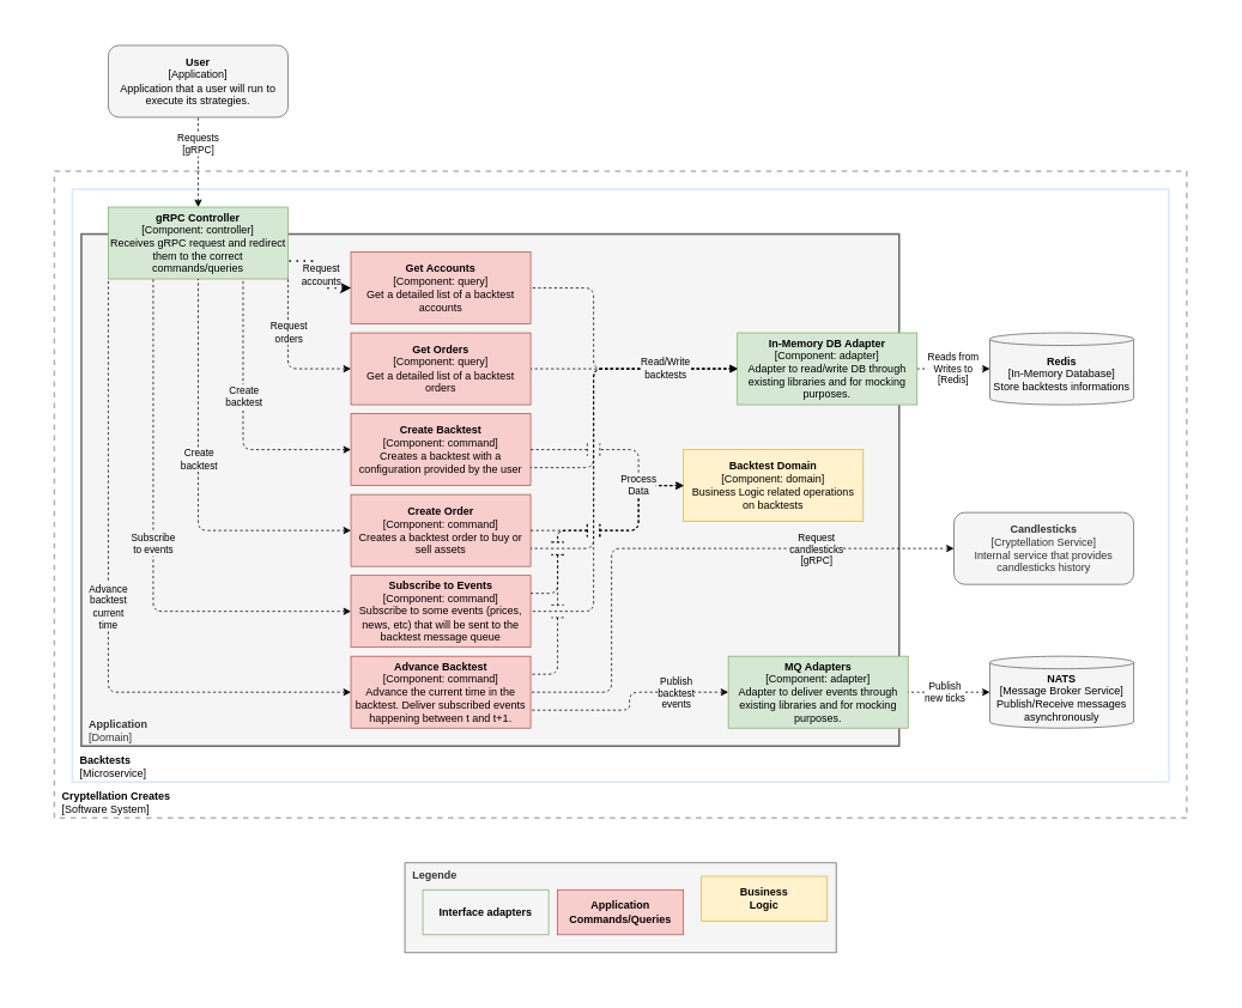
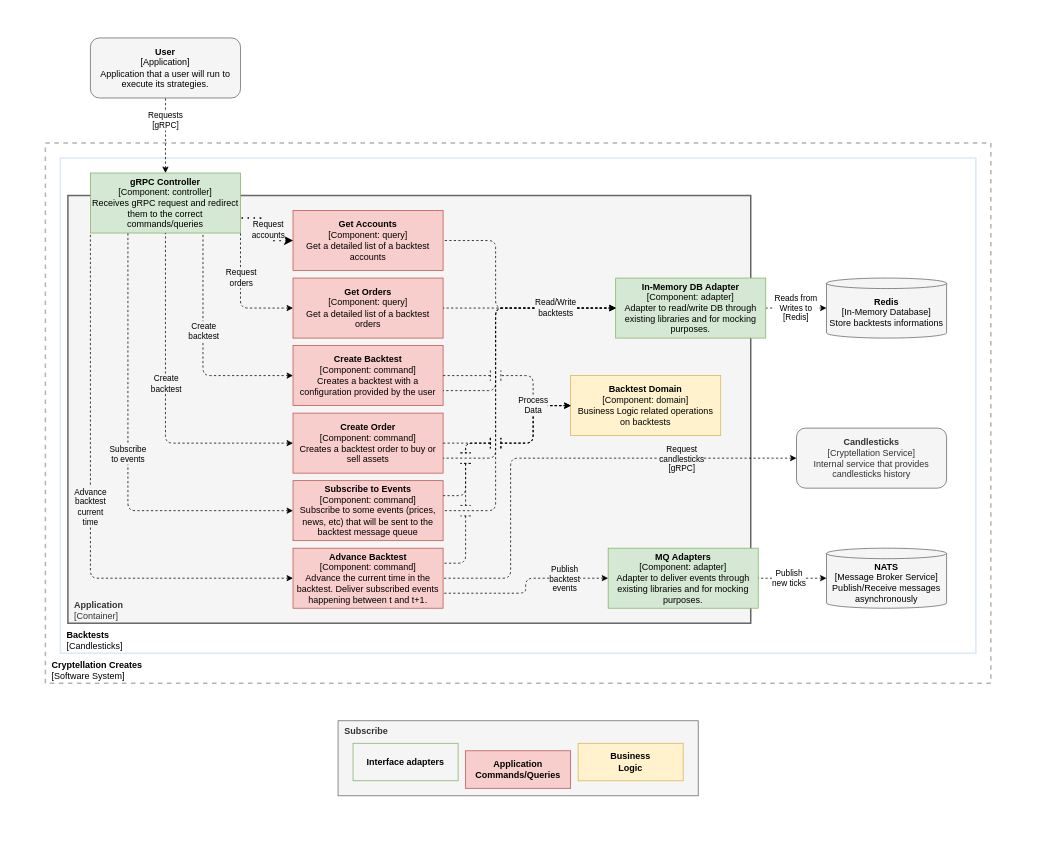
  <mxCell id="0" />
  <mxCell id="1" parent="0" />
  <mxCell id="2" value="" style="rounded=1;whiteSpace=wrap;html=1;labelBackgroundColor=none;strokeColor=none;strokeWidth=2;fillColor=default;" parent="1" vertex="1"><mxGeometry x="20" y="20" width="1340" height="1080" as="geometry" /></mxCell>
  <mxCell id="3" value="&lt;b style=&quot;&quot;&gt;&amp;nbsp; Cryptellation Creates&lt;br&gt;&amp;nbsp;&amp;nbsp;&lt;/b&gt;&lt;span style=&quot;&quot;&gt;[Software System]&lt;/span&gt;" style="rounded=0;whiteSpace=wrap;html=1;fillColor=none;dashed=1;strokeWidth=2;strokeColor=#B3B3B3;align=left;verticalAlign=bottom;" parent="1" vertex="1"><mxGeometry x="60" y="190" width="1260" height="720" as="geometry" /></mxCell>
- <mxCell id="4" value="&amp;nbsp; &lt;b&gt;Backtests&lt;/b&gt;&lt;br&gt;&amp;nbsp; [Microservice]" style="rounded=0;whiteSpace=wrap;html=1;labelBackgroundColor=none;strokeColor=#DAE8FC;strokeWidth=2;fillColor=none;verticalAlign=bottom;align=left;" parent="1" vertex="1"><mxGeometry x="80" y="210" width="1220" height="660" as="geometry" /></mxCell>
- <mxCell id="5" value="&amp;nbsp; &lt;b&gt;Application&lt;/b&gt;&lt;br&gt;&amp;nbsp; [Domain]" style="rounded=0;whiteSpace=wrap;html=1;labelBackgroundColor=none;strokeColor=#666666;strokeWidth=2;fillColor=#f5f5f5;verticalAlign=bottom;align=left;fontColor=#333333;" parent="1" vertex="1"><mxGeometry x="90" y="260" width="910" height="570" as="geometry" /></mxCell>
+ <mxCell id="4" value="&amp;nbsp; &lt;b&gt;Backtests&lt;/b&gt;&lt;br&gt;&amp;nbsp; [Candlesticks]" style="rounded=0;whiteSpace=wrap;html=1;labelBackgroundColor=none;strokeColor=#DAE8FC;strokeWidth=2;fillColor=none;verticalAlign=bottom;align=left;" parent="1" vertex="1"><mxGeometry x="80" y="210" width="1220" height="660" as="geometry" /></mxCell>
+ <mxCell id="5" value="&amp;nbsp; &lt;b&gt;Application&lt;/b&gt;&lt;br&gt;&amp;nbsp; [Container]" style="rounded=0;whiteSpace=wrap;html=1;labelBackgroundColor=none;strokeColor=#666666;strokeWidth=2;fillColor=#f5f5f5;verticalAlign=bottom;align=left;fontColor=#333333;" parent="1" vertex="1"><mxGeometry x="90" y="260" width="910" height="570" as="geometry" /></mxCell>
  <mxCell id="6" value="&lt;b&gt;gRPC Controller&lt;/b&gt;&lt;br&gt;[Component: controller]&lt;br&gt;Receives gRPC request and redirect them to the correct commands/queries" style="rounded=0;whiteSpace=wrap;html=1;fillColor=#d5e8d4;strokeColor=#82b366;" parent="1" vertex="1"><mxGeometry x="120" y="230" width="200" height="80" as="geometry" /></mxCell>
  <mxCell id="7" value="&lt;b style=&quot;color: rgb(0 , 0 , 0)&quot;&gt;Redis&lt;/b&gt;&lt;br style=&quot;color: rgb(0 , 0 , 0)&quot;&gt;&lt;span style=&quot;color: rgb(0 , 0 , 0)&quot;&gt;[In-Memory Database]&lt;/span&gt;&lt;br style=&quot;color: rgb(0 , 0 , 0)&quot;&gt;&lt;span style=&quot;color: rgb(0 , 0 , 0)&quot;&gt;Store backtests informations&lt;/span&gt;" style="shape=cylinder3;whiteSpace=wrap;html=1;boundedLbl=1;backgroundOutline=1;size=7;fillColor=#f5f5f5;strokeColor=#666666;fontColor=#333333;" parent="1" vertex="1"><mxGeometry x="1101" y="370" width="160" height="80" as="geometry" /></mxCell>
  <mxCell id="8" value="&lt;b&gt;Candlesticks&lt;/b&gt;&lt;br style=&quot;color: rgb(51 , 51 , 51)&quot;&gt;&lt;span style=&quot;color: rgb(51 , 51 , 51)&quot;&gt;[Cryptellation Service]&lt;/span&gt;&lt;br style=&quot;color: rgb(51 , 51 , 51)&quot;&gt;Internal service that provides candlesticks history" style="rounded=1;whiteSpace=wrap;html=1;fillColor=#f5f5f5;fontColor=#333333;strokeColor=#666666;" parent="1" vertex="1"><mxGeometry x="1061" y="570" width="200" height="80" as="geometry" /></mxCell>
  <mxCell id="9" value="&lt;font face=&quot;helvetica&quot;&gt;Reads from&lt;br&gt;Writes to&lt;br&gt;[Redis]&lt;br&gt;&lt;/font&gt;" style="endArrow=none;dashed=1;html=1;exitX=0;exitY=0.5;exitDx=0;exitDy=0;entryX=1;entryY=0.5;entryDx=0;entryDy=0;edgeStyle=orthogonalEdgeStyle;startArrow=classic;startFill=1;exitPerimeter=0;" parent="1" source="7" target="12" edge="1"><mxGeometry width="50" height="50" relative="1" as="geometry"><mxPoint x="280" y="570" as="sourcePoint" /><mxPoint x="280" y="440" as="targetPoint" /><mxPoint as="offset" /></mxGeometry></mxCell>
  <mxCell id="10" value="&lt;b style=&quot;color: rgb(0 , 0 , 0) ; font-family: &amp;#34;helvetica&amp;#34; ; font-size: 12px ; font-style: normal ; letter-spacing: normal ; text-align: center ; text-indent: 0px ; text-transform: none ; word-spacing: 0px&quot;&gt;User&lt;/b&gt;&lt;br style=&quot;color: rgb(0 , 0 , 0) ; font-family: &amp;#34;helvetica&amp;#34; ; font-size: 12px ; font-style: normal ; font-weight: 400 ; letter-spacing: normal ; text-align: center ; text-indent: 0px ; text-transform: none ; word-spacing: 0px&quot;&gt;&lt;span style=&quot;color: rgb(0 , 0 , 0) ; font-family: &amp;#34;helvetica&amp;#34; ; font-size: 12px ; font-style: normal ; font-weight: 400 ; letter-spacing: normal ; text-align: center ; text-indent: 0px ; text-transform: none ; word-spacing: 0px ; display: inline ; float: none&quot;&gt;[Application]&lt;/span&gt;&lt;br style=&quot;color: rgb(0 , 0 , 0) ; font-family: &amp;#34;helvetica&amp;#34; ; font-size: 12px ; font-style: normal ; font-weight: 400 ; letter-spacing: normal ; text-align: center ; text-indent: 0px ; text-transform: none ; word-spacing: 0px&quot;&gt;&lt;span style=&quot;color: rgb(0 , 0 , 0) ; font-family: &amp;#34;helvetica&amp;#34; ; font-size: 12px ; font-style: normal ; font-weight: 400 ; letter-spacing: normal ; text-align: center ; text-indent: 0px ; text-transform: none ; word-spacing: 0px ; display: inline ; float: none&quot;&gt;Application that a user will run to execute its strategies.&lt;/span&gt;" style="rounded=1;whiteSpace=wrap;html=1;strokeColor=#666666;strokeWidth=1;fillColor=#f5f5f5;fontColor=#333333;" parent="1" vertex="1"><mxGeometry x="120" y="50" width="200" height="80" as="geometry" /></mxCell>
  <mxCell id="11" value="&lt;span style=&quot;font-family: &amp;#34;helvetica&amp;#34;&quot;&gt;Requests&lt;/span&gt;&lt;br style=&quot;font-family: &amp;#34;helvetica&amp;#34;&quot;&gt;&lt;span style=&quot;font-family: &amp;#34;helvetica&amp;#34;&quot;&gt;[gRPC]&lt;/span&gt;&lt;font face=&quot;helvetica&quot;&gt;&lt;br&gt;&lt;/font&gt;" style="endArrow=none;dashed=1;html=1;entryX=0.5;entryY=1;entryDx=0;entryDy=0;edgeStyle=orthogonalEdgeStyle;startArrow=classic;startFill=1;exitX=0.5;exitY=0;exitDx=0;exitDy=0;" parent="1" source="6" target="10" edge="1"><mxGeometry x="0.4" width="50" height="50" relative="1" as="geometry"><mxPoint x="220" y="230" as="sourcePoint" /><mxPoint x="330" y="300" as="targetPoint" /><mxPoint as="offset" /></mxGeometry></mxCell>
  <mxCell id="12" value="&lt;b&gt;In-Memory DB Adapter&lt;/b&gt;&lt;br&gt;[Component: adapter]&lt;br&gt;Adapter to read/write DB through existing libraries and for mocking purposes." style="rounded=0;whiteSpace=wrap;html=1;fillColor=#d5e8d4;strokeColor=#82b366;" parent="1" vertex="1"><mxGeometry x="820" y="370" width="200" height="80" as="geometry" /></mxCell>
  <mxCell id="13" value="&lt;b&gt;Create Backtest&lt;/b&gt;&lt;br&gt;[Component: command]&lt;br&gt;Creates a backtest with a configuration provided by the user" style="rounded=0;whiteSpace=wrap;html=1;fillColor=#f8cecc;strokeColor=#b85450;" parent="1" vertex="1"><mxGeometry x="390" y="460" width="200" height="80" as="geometry" /></mxCell>
- <mxCell id="14" value="&lt;b&gt;&amp;nbsp; Legende&lt;/b&gt;" style="rounded=0;whiteSpace=wrap;html=1;fillColor=#f5f5f5;fontColor=#333333;strokeColor=#666666;align=left;verticalAlign=top;" parent="1" vertex="1"><mxGeometry x="450" y="960" width="480" height="100" as="geometry" /></mxCell>
+ <mxCell id="14" value="&lt;b&gt;&amp;nbsp; Subscribe&lt;/b&gt;" style="rounded=0;whiteSpace=wrap;html=1;fillColor=#f5f5f5;fontColor=#333333;strokeColor=#666666;align=left;verticalAlign=top;" parent="1" vertex="1"><mxGeometry x="450" y="960" width="480" height="100" as="geometry" /></mxCell>
  <mxCell id="15" value="&lt;b&gt;Interface adapters&lt;/b&gt;" style="rounded=0;whiteSpace=wrap;html=1;fillColor=#f5f5f5;strokeColor=#82b366;" parent="1" vertex="1"><mxGeometry x="470" y="990" width="140" height="50" as="geometry" /></mxCell>
- <mxCell id="16" value="&lt;b&gt;Business&lt;br&gt;Logic&lt;br&gt;&lt;/b&gt;" style="rounded=0;whiteSpace=wrap;html=1;fillColor=#fff2cc;strokeColor=#d6b656;" parent="1" vertex="1"><mxGeometry x="780" y="975" width="140" height="50" as="geometry" /></mxCell>
- <mxCell id="17" value="&lt;b&gt;Application&lt;br&gt;Commands/Queries&lt;br&gt;&lt;/b&gt;" style="rounded=0;whiteSpace=wrap;html=1;fillColor=#f8cecc;strokeColor=#b85450;" parent="1" vertex="1"><mxGeometry x="620" y="990" width="140" height="50" as="geometry" /></mxCell>
+ <mxCell id="16" value="&lt;b&gt;Business&lt;br&gt;Logic&lt;br&gt;&lt;/b&gt;" style="rounded=0;whiteSpace=wrap;html=1;fillColor=#fff2cc;strokeColor=#d6b656;" parent="1" vertex="1"><mxGeometry x="770" y="990" width="140" height="50" as="geometry" /></mxCell>
+ <mxCell id="17" value="&lt;b&gt;Application&lt;br&gt;Commands/Queries&lt;br&gt;&lt;/b&gt;" style="rounded=0;whiteSpace=wrap;html=1;fillColor=#f8cecc;strokeColor=#b85450;" parent="1" vertex="1"><mxGeometry x="620" y="1000" width="140" height="50" as="geometry" /></mxCell>
  <mxCell id="18" value="&lt;b&gt;MQ Adapters&lt;/b&gt;&lt;br&gt;[Component: adapter]&lt;br&gt;Adapter to deliver events through existing libraries and for mocking purposes." style="rounded=0;whiteSpace=wrap;html=1;fillColor=#d5e8d4;strokeColor=#82b366;" parent="1" vertex="1"><mxGeometry x="810" y="730" width="200" height="80" as="geometry" /></mxCell>
  <mxCell id="19" value="&lt;b style=&quot;color: rgb(0 , 0 , 0)&quot;&gt;NATS&lt;/b&gt;&lt;br style=&quot;color: rgb(0 , 0 , 0)&quot;&gt;&lt;span style=&quot;color: rgb(0 , 0 , 0)&quot;&gt;[Message Broker Service]&lt;/span&gt;&lt;br style=&quot;color: rgb(0 , 0 , 0)&quot;&gt;&lt;span style=&quot;color: rgb(0 , 0 , 0)&quot;&gt;Publish/Receive messages asynchronously&lt;/span&gt;" style="shape=cylinder3;whiteSpace=wrap;html=1;boundedLbl=1;backgroundOutline=1;size=7;fillColor=#f5f5f5;strokeColor=#666666;fontColor=#333333;" parent="1" vertex="1"><mxGeometry x="1101" y="730" width="160" height="80" as="geometry" /></mxCell>
  <mxCell id="20" value="&lt;font face=&quot;helvetica&quot;&gt;Publish&lt;br&gt;new ticks&lt;br&gt;&lt;/font&gt;" style="endArrow=none;dashed=1;html=1;entryX=1;entryY=0.5;entryDx=0;entryDy=0;edgeStyle=orthogonalEdgeStyle;startArrow=classic;startFill=1;labelBackgroundColor=#FFFFFF;" parent="1" source="19" target="18" edge="1"><mxGeometry x="0.091" width="50" height="50" relative="1" as="geometry"><mxPoint x="440" y="780" as="sourcePoint" /><mxPoint x="210" y="685" as="targetPoint" /><mxPoint as="offset" /></mxGeometry></mxCell>
  <mxCell id="21" value="&lt;b&gt;Advance Backtest&lt;/b&gt;&lt;br&gt;[Component: command]&lt;br&gt;Advance the current time in the backtest. Deliver subscribed events happening between t and t+1." style="rounded=0;whiteSpace=wrap;html=1;fillColor=#f8cecc;strokeColor=#b85450;" parent="1" vertex="1"><mxGeometry x="390" y="730" width="200" height="80" as="geometry" /></mxCell>
  <mxCell id="22" value="&lt;b&gt;Create Order&lt;/b&gt;&lt;br&gt;[Component: command]&lt;br&gt;Creates a backtest order to buy or sell assets" style="rounded=0;whiteSpace=wrap;html=1;fillColor=#f8cecc;strokeColor=#b85450;" parent="1" vertex="1"><mxGeometry x="390" y="550" width="200" height="80" as="geometry" /></mxCell>
  <mxCell id="23" value="&lt;b&gt;Subscribe to Events&lt;/b&gt;&lt;br&gt;[Component: command]&lt;br&gt;Subscribe to some events (prices, news, etc) that will be sent to the backtest message queue" style="rounded=0;whiteSpace=wrap;html=1;fillColor=#f8cecc;strokeColor=#b85450;" parent="1" vertex="1"><mxGeometry x="390" y="640" width="200" height="80" as="geometry" /></mxCell>
  <mxCell id="24" value="&lt;b&gt;Get Accounts&lt;/b&gt;&lt;br&gt;[Component: query]&lt;br&gt;Get a detailed list of a backtest accounts" style="rounded=0;whiteSpace=wrap;html=1;fillColor=#f8cecc;strokeColor=#b85450;" parent="1" vertex="1"><mxGeometry x="390" y="280" width="200" height="80" as="geometry" /></mxCell>
  <mxCell id="25" value="&lt;b&gt;Get Orders&lt;/b&gt;&lt;br&gt;[Component: query]&lt;br&gt;Get a detailed list of a backtest orders" style="rounded=0;whiteSpace=wrap;html=1;fillColor=#f8cecc;strokeColor=#b85450;" parent="1" vertex="1"><mxGeometry x="390" y="370" width="200" height="80" as="geometry" /></mxCell>
  <mxCell id="26" value="" style="endArrow=none;dashed=1;html=1;strokeWidth=1;edgeStyle=orthogonalEdgeStyle;startArrow=classic;startFill=1;entryX=1;entryY=1;entryDx=0;entryDy=0;exitX=0;exitY=0.5;exitDx=0;exitDy=0;labelBackgroundColor=#F5F5F5;" parent="1" source="25" target="6" edge="1"><mxGeometry width="50" height="50" relative="1" as="geometry"><mxPoint x="380" y="330" as="sourcePoint" /><mxPoint x="330" y="300" as="targetPoint" /></mxGeometry></mxCell>
  <mxCell id="27" value="Request&lt;br&gt;orders" style="edgeLabel;html=1;align=center;verticalAlign=middle;resizable=0;points=[];labelBackgroundColor=#F5F5F5;" parent="26" vertex="1" connectable="0"><mxGeometry x="-0.004" y="-1" relative="1" as="geometry"><mxPoint x="-1" y="-26" as="offset" /></mxGeometry></mxCell>
  <mxCell id="28" value="" style="endArrow=none;dashed=1;html=1;dashPattern=1 3;strokeWidth=2;edgeStyle=orthogonalEdgeStyle;startArrow=classic;startFill=1;entryX=1;entryY=0.75;entryDx=0;entryDy=0;exitX=0;exitY=0.5;exitDx=0;exitDy=0;labelBackgroundColor=#F5F5F5;" parent="1" source="24" target="6" edge="1"><mxGeometry width="50" height="50" relative="1" as="geometry"><mxPoint x="380" y="420" as="sourcePoint" /><mxPoint x="330" y="320" as="targetPoint" /></mxGeometry></mxCell>
  <mxCell id="29" value="Request&lt;br&gt;accounts" style="edgeLabel;html=1;align=center;verticalAlign=middle;resizable=0;points=[];labelBackgroundColor=#F5F5F5;" parent="28" vertex="1" connectable="0"><mxGeometry x="-0.004" y="-1" relative="1" as="geometry"><mxPoint as="offset" /></mxGeometry></mxCell>
  <mxCell id="30" value="" style="endArrow=none;dashed=1;html=1;strokeWidth=1;edgeStyle=orthogonalEdgeStyle;startArrow=classic;startFill=1;entryX=1;entryY=0.5;entryDx=0;entryDy=0;labelBackgroundColor=#F5F5F5;exitX=0;exitY=0.5;exitDx=0;exitDy=0;" parent="1" source="12" target="24" edge="1"><mxGeometry width="50" height="50" relative="1" as="geometry"><mxPoint x="830" y="420" as="sourcePoint" /><mxPoint x="600" y="420" as="targetPoint" /><Array as="points"><mxPoint x="660" y="410" /><mxPoint x="660" y="320" /></Array></mxGeometry></mxCell>
  <mxCell id="31" value="" style="endArrow=none;dashed=1;html=1;strokeWidth=1;edgeStyle=orthogonalEdgeStyle;startArrow=classic;startFill=1;entryX=0.75;entryY=1;entryDx=0;entryDy=0;exitX=0;exitY=0.5;exitDx=0;exitDy=0;labelBackgroundColor=#F5F5F5;" parent="1" source="13" target="6" edge="1"><mxGeometry width="50" height="50" relative="1" as="geometry"><mxPoint x="400" y="420" as="sourcePoint" /><mxPoint x="330" y="320" as="targetPoint" /></mxGeometry></mxCell>
  <mxCell id="32" value="Create&lt;br&gt;backtest" style="edgeLabel;html=1;align=center;verticalAlign=middle;resizable=0;points=[];labelBackgroundColor=#F5F5F5;" parent="31" vertex="1" connectable="0"><mxGeometry x="-0.004" y="-1" relative="1" as="geometry"><mxPoint x="-1" y="-26" as="offset" /></mxGeometry></mxCell>
  <mxCell id="33" value="" style="endArrow=none;dashed=1;html=1;strokeWidth=1;edgeStyle=orthogonalEdgeStyle;startArrow=classic;startFill=1;entryX=0.5;entryY=1;entryDx=0;entryDy=0;exitX=0;exitY=0.5;exitDx=0;exitDy=0;labelBackgroundColor=#F5F5F5;" parent="1" source="22" target="6" edge="1"><mxGeometry width="50" height="50" relative="1" as="geometry"><mxPoint x="400" y="510" as="sourcePoint" /><mxPoint x="280" y="320" as="targetPoint" /></mxGeometry></mxCell>
  <mxCell id="34" value="Create&lt;br&gt;backtest" style="edgeLabel;html=1;align=center;verticalAlign=middle;resizable=0;points=[];labelBackgroundColor=#F5F5F5;" parent="33" vertex="1" connectable="0"><mxGeometry x="-0.004" y="-1" relative="1" as="geometry"><mxPoint x="-1" y="-26" as="offset" /></mxGeometry></mxCell>
  <mxCell id="35" value="" style="endArrow=none;dashed=1;html=1;strokeWidth=1;edgeStyle=orthogonalEdgeStyle;startArrow=classic;startFill=1;entryX=1;entryY=0.75;entryDx=0;entryDy=0;labelBackgroundColor=#F5F5F5;exitX=0;exitY=0.5;exitDx=0;exitDy=0;" parent="1" source="12" target="13" edge="1"><mxGeometry width="50" height="50" relative="1" as="geometry"><mxPoint x="830" y="420" as="sourcePoint" /><mxPoint x="600" y="330" as="targetPoint" /><Array as="points"><mxPoint x="660" y="410" /><mxPoint x="660" y="520" /></Array></mxGeometry></mxCell>
  <mxCell id="36" value="" style="endArrow=none;dashed=1;html=1;strokeWidth=1;edgeStyle=orthogonalEdgeStyle;startArrow=none;startFill=1;entryX=1;entryY=0.75;entryDx=0;entryDy=0;labelBackgroundColor=#F5F5F5;jumpStyle=gap;jumpSize=14;" parent="1" source="12" target="22" edge="1"><mxGeometry width="50" height="50" relative="1" as="geometry"><mxPoint x="830" y="420" as="sourcePoint" /><mxPoint x="600" y="510" as="targetPoint" /><Array as="points"><mxPoint x="660" y="410" /><mxPoint x="660" y="610" /></Array></mxGeometry></mxCell>
  <mxCell id="37" value="Subscribe&lt;br&gt;to events" style="endArrow=none;dashed=1;html=1;strokeWidth=1;edgeStyle=orthogonalEdgeStyle;startArrow=classic;startFill=1;entryX=0.25;entryY=1;entryDx=0;entryDy=0;exitX=0;exitY=0.5;exitDx=0;exitDy=0;labelBackgroundColor=#F5F5F5;" parent="1" source="23" target="6" edge="1"><mxGeometry width="50" height="50" relative="1" as="geometry"><mxPoint x="400" y="600" as="sourcePoint" /><mxPoint x="230" y="320" as="targetPoint" /></mxGeometry></mxCell>
  <mxCell id="38" value="" style="endArrow=none;dashed=1;html=1;strokeWidth=1;edgeStyle=orthogonalEdgeStyle;startArrow=classic;startFill=1;entryX=1;entryY=0.5;entryDx=0;entryDy=0;labelBackgroundColor=#F5F5F5;exitX=0;exitY=0.5;exitDx=0;exitDy=0;jumpStyle=gap;jumpSize=14;" parent="1" source="12" target="23" edge="1"><mxGeometry width="50" height="50" relative="1" as="geometry"><mxPoint x="830" y="420" as="sourcePoint" /><mxPoint x="600" y="600" as="targetPoint" /><Array as="points"><mxPoint x="660" y="410" /><mxPoint x="660" y="680" /></Array></mxGeometry></mxCell>
  <mxCell id="39" value="Read/Write&lt;br&gt;backtests" style="endArrow=none;dashed=1;html=1;strokeWidth=1;edgeStyle=orthogonalEdgeStyle;startArrow=classic;startFill=1;entryX=1;entryY=0.5;entryDx=0;entryDy=0;labelBackgroundColor=#F5F5F5;exitX=0;exitY=0.5;exitDx=0;exitDy=0;" parent="1" source="12" target="25" edge="1"><mxGeometry x="-0.304" width="50" height="50" relative="1" as="geometry"><mxPoint x="400" y="420" as="sourcePoint" /><mxPoint x="330" y="320" as="targetPoint" /><Array as="points"><mxPoint x="740" y="410" /><mxPoint x="740" y="410" /></Array><mxPoint as="offset" /></mxGeometry></mxCell>
  <mxCell id="40" value="&lt;font face=&quot;helvetica&quot;&gt;Publish&lt;br&gt;backtest&lt;br&gt;events&lt;br&gt;&lt;/font&gt;" style="endArrow=none;dashed=1;html=1;exitX=0;exitY=0.5;exitDx=0;exitDy=0;edgeStyle=orthogonalEdgeStyle;startArrow=classic;startFill=1;endFill=0;labelBackgroundColor=#F5F5F5;entryX=1;entryY=0.75;entryDx=0;entryDy=0;" parent="1" source="18" target="21" edge="1"><mxGeometry x="-0.514" width="50" height="50" relative="1" as="geometry"><mxPoint x="1071" y="620" as="sourcePoint" /><mxPoint x="600" y="760" as="targetPoint" /><mxPoint y="1" as="offset" /><Array as="points" /></mxGeometry></mxCell>
  <mxCell id="41" value="Advance&lt;br&gt;backtest&lt;br&gt;current&lt;br&gt;time" style="endArrow=none;dashed=1;html=1;strokeWidth=1;edgeStyle=orthogonalEdgeStyle;startArrow=classic;startFill=1;entryX=0;entryY=1;entryDx=0;entryDy=0;exitX=0;exitY=0.5;exitDx=0;exitDy=0;labelBackgroundColor=#F5F5F5;" parent="1" source="21" target="6" edge="1"><mxGeometry width="50" height="50" relative="1" as="geometry"><mxPoint x="400" y="690" as="sourcePoint" /><mxPoint x="180" y="320" as="targetPoint" /></mxGeometry></mxCell>
  <mxCell id="42" value="&lt;font face=&quot;helvetica&quot;&gt;Request&lt;br&gt;candlesticks&lt;br&gt;[gRPC]&lt;br&gt;&lt;/font&gt;" style="endArrow=none;dashed=1;html=1;exitX=0;exitY=0.5;exitDx=0;exitDy=0;entryX=1;entryY=0.5;entryDx=0;entryDy=0;edgeStyle=orthogonalEdgeStyle;startArrow=classic;startFill=1;endFill=0;labelBackgroundColor=#F5F5F5;" parent="1" source="8" target="21" edge="1"><mxGeometry x="-0.514" width="50" height="50" relative="1" as="geometry"><mxPoint x="310" y="400" as="sourcePoint" /><mxPoint x="1010" y="890" as="targetPoint" /><mxPoint y="1" as="offset" /><Array as="points"><mxPoint x="680" y="610" /><mxPoint x="680" y="770" /></Array></mxGeometry></mxCell>
  <mxCell id="43" value="&lt;b&gt;Backtest Domain&lt;/b&gt;&lt;br&gt;[Component: domain]&lt;br&gt;Business Logic related operations&lt;br&gt;on backtests" style="rounded=0;whiteSpace=wrap;html=1;fillColor=#fff2cc;strokeColor=#d6b656;" parent="1" vertex="1"><mxGeometry x="760" y="500" width="200" height="80" as="geometry" /></mxCell>
  <mxCell id="44" value="" style="endArrow=none;dashed=1;html=1;strokeWidth=1;edgeStyle=orthogonalEdgeStyle;startArrow=classic;startFill=1;entryX=1;entryY=0.5;entryDx=0;entryDy=0;labelBackgroundColor=#F5F5F5;exitX=0;exitY=0.5;exitDx=0;exitDy=0;jumpStyle=line;jumpSize=14;" parent="1" source="43" target="22" edge="1"><mxGeometry x="-0.524" width="50" height="50" relative="1" as="geometry"><mxPoint x="770" y="550" as="sourcePoint" /><mxPoint x="600" y="510" as="targetPoint" /><Array as="points"><mxPoint x="710" y="540" /><mxPoint x="710" y="590" /></Array><mxPoint as="offset" /></mxGeometry></mxCell>
  <mxCell id="45" value="" style="endArrow=none;dashed=1;html=1;strokeWidth=1;edgeStyle=orthogonalEdgeStyle;startArrow=classic;startFill=1;entryX=1;entryY=0.25;entryDx=0;entryDy=0;labelBackgroundColor=#F5F5F5;exitX=0;exitY=0.5;exitDx=0;exitDy=0;jumpStyle=line;jumpSize=14;" parent="1" source="43" target="23" edge="1"><mxGeometry x="-0.524" width="50" height="50" relative="1" as="geometry"><mxPoint x="770" y="550" as="sourcePoint" /><mxPoint x="600" y="600" as="targetPoint" /><Array as="points"><mxPoint x="710" y="540" /><mxPoint x="710" y="590" /><mxPoint x="620" y="590" /><mxPoint x="620" y="660" /></Array><mxPoint as="offset" /></mxGeometry></mxCell>
  <mxCell id="46" value="" style="endArrow=none;dashed=1;html=1;strokeWidth=1;edgeStyle=orthogonalEdgeStyle;startArrow=none;startFill=1;entryX=1;entryY=0.25;entryDx=0;entryDy=0;labelBackgroundColor=#F5F5F5;exitX=0;exitY=0.5;exitDx=0;exitDy=0;jumpStyle=line;jumpSize=14;" edge="1" parent="1" source="43" target="21"><mxGeometry x="-0.524" width="50" height="50" relative="1" as="geometry"><mxPoint x="770" y="550" as="sourcePoint" /><mxPoint x="600" y="670" as="targetPoint" /><Array as="points"><mxPoint x="710" y="540" /><mxPoint x="710" y="590" /><mxPoint x="620" y="590" /><mxPoint x="620" y="750" /></Array><mxPoint as="offset" /></mxGeometry></mxCell>
  <mxCell id="47" value="Process&lt;br&gt;Data" style="endArrow=none;dashed=1;html=1;strokeWidth=1;edgeStyle=orthogonalEdgeStyle;startArrow=classic;startFill=1;entryX=1;entryY=0.5;entryDx=0;entryDy=0;labelBackgroundColor=#F5F5F5;exitX=0;exitY=0.5;exitDx=0;exitDy=0;jumpStyle=line;jumpSize=14;" parent="1" source="43" target="13" edge="1"><mxGeometry x="-0.524" width="50" height="50" relative="1" as="geometry"><mxPoint x="830" y="420" as="sourcePoint" /><mxPoint x="600" y="530" as="targetPoint" /><Array as="points"><mxPoint x="710" y="540" /><mxPoint x="710" y="500" /></Array><mxPoint as="offset" /></mxGeometry></mxCell>
